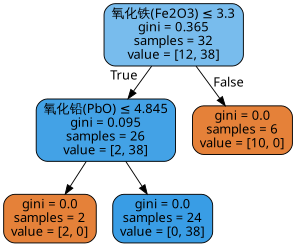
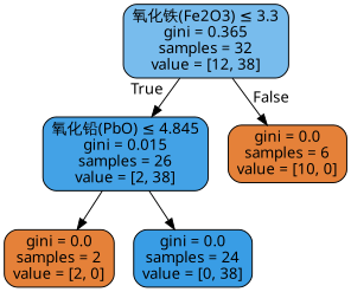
  digraph {
    node [color=black fillcolor="#e58139" fontname=DengXian shape=box style="filled, rounded"]
    edge [fontname=DengXian]
    n1 [fillcolor="#78bced" label=<氧化铁(Fe2O3) &le; 3.3<br/>gini = 0.365<br/>samples = 32<br/>value = [12, 38]>]
-   n2 [fillcolor="#43a2e6" label=<氧化铅(PbO) &le; 4.845<br/>gini = 0.095<br/>samples = 26<br/>value = [2, 38]>]
+   n2 [fillcolor="#43a2e6" label=<氧化铅(PbO) &le; 4.845<br/>gini = 0.015<br/>samples = 26<br/>value = [2, 38]>]
    n3 [label=<gini = 0.0<br/>samples = 6<br/>value = [10, 0]>]
    n4 [label=<gini = 0.0<br/>samples = 2<br/>value = [2, 0]>]
    n5 [fillcolor="#399de5" label=<gini = 0.0<br/>samples = 24<br/>value = [0, 38]>]
    n1 -> n2 [headlabel=True labelangle=45 labeldistance=2.5]
    n1 -> n3 [headlabel=False labelangle=-45 labeldistance=2.5]
    n2 -> n4
    n2 -> n5
  }
